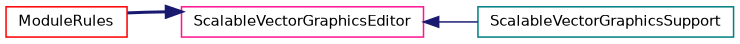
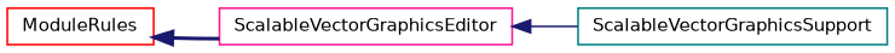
  digraph {
    rankdir=LR
    node [fillcolor=white fontname=Helvetica fontsize=10 shape=record style=filled]
    edge [color=midnightblue dir=back fontname=Helvetica fontsize=10 labelfontname=Helvetica labelfontsize=10]
    n1 [color=red height=0.2 label=ModuleRules width=0.4]
    n2 [color=deeppink height=0.2 label=ScalableVectorGraphicsEditor width=0.4]
    n3 [color=teal height=0.2 label=ScalableVectorGraphicsSupport width=0.4]
-   n2 -> n1 [style=bold]
+   n1 -> n2 [style=bold]
    n2 -> n3 [style=solid]
  }
